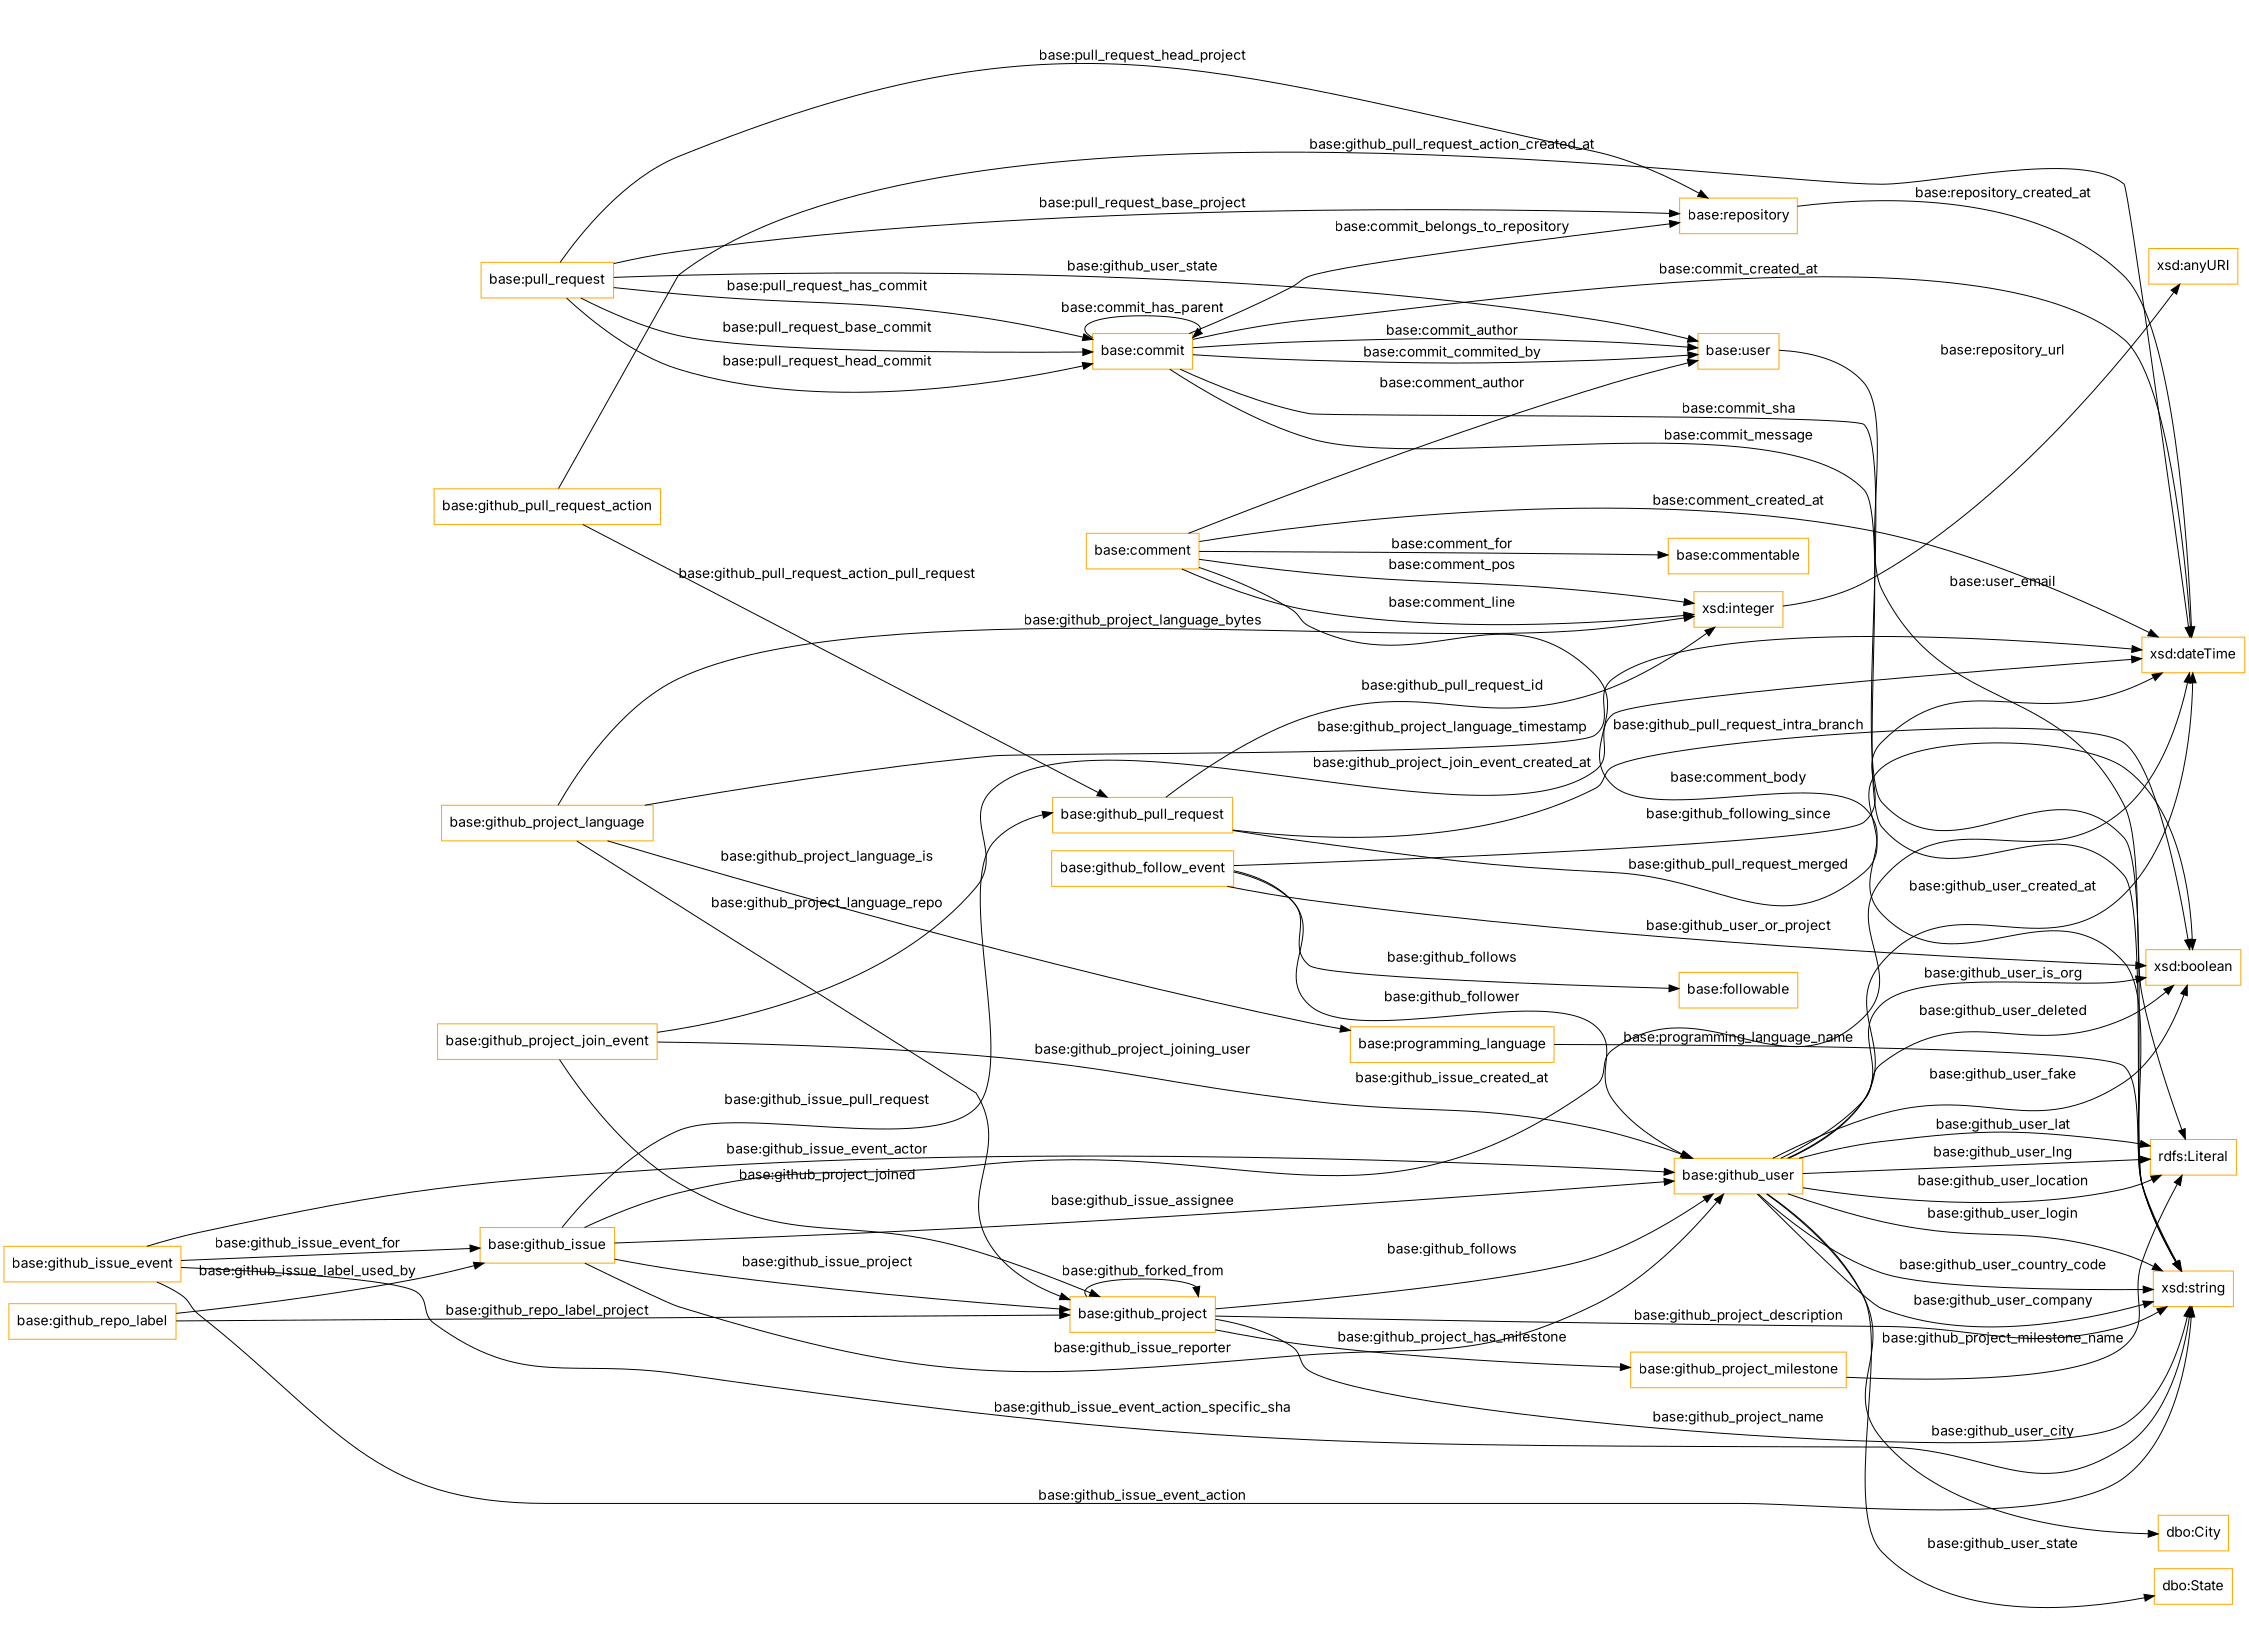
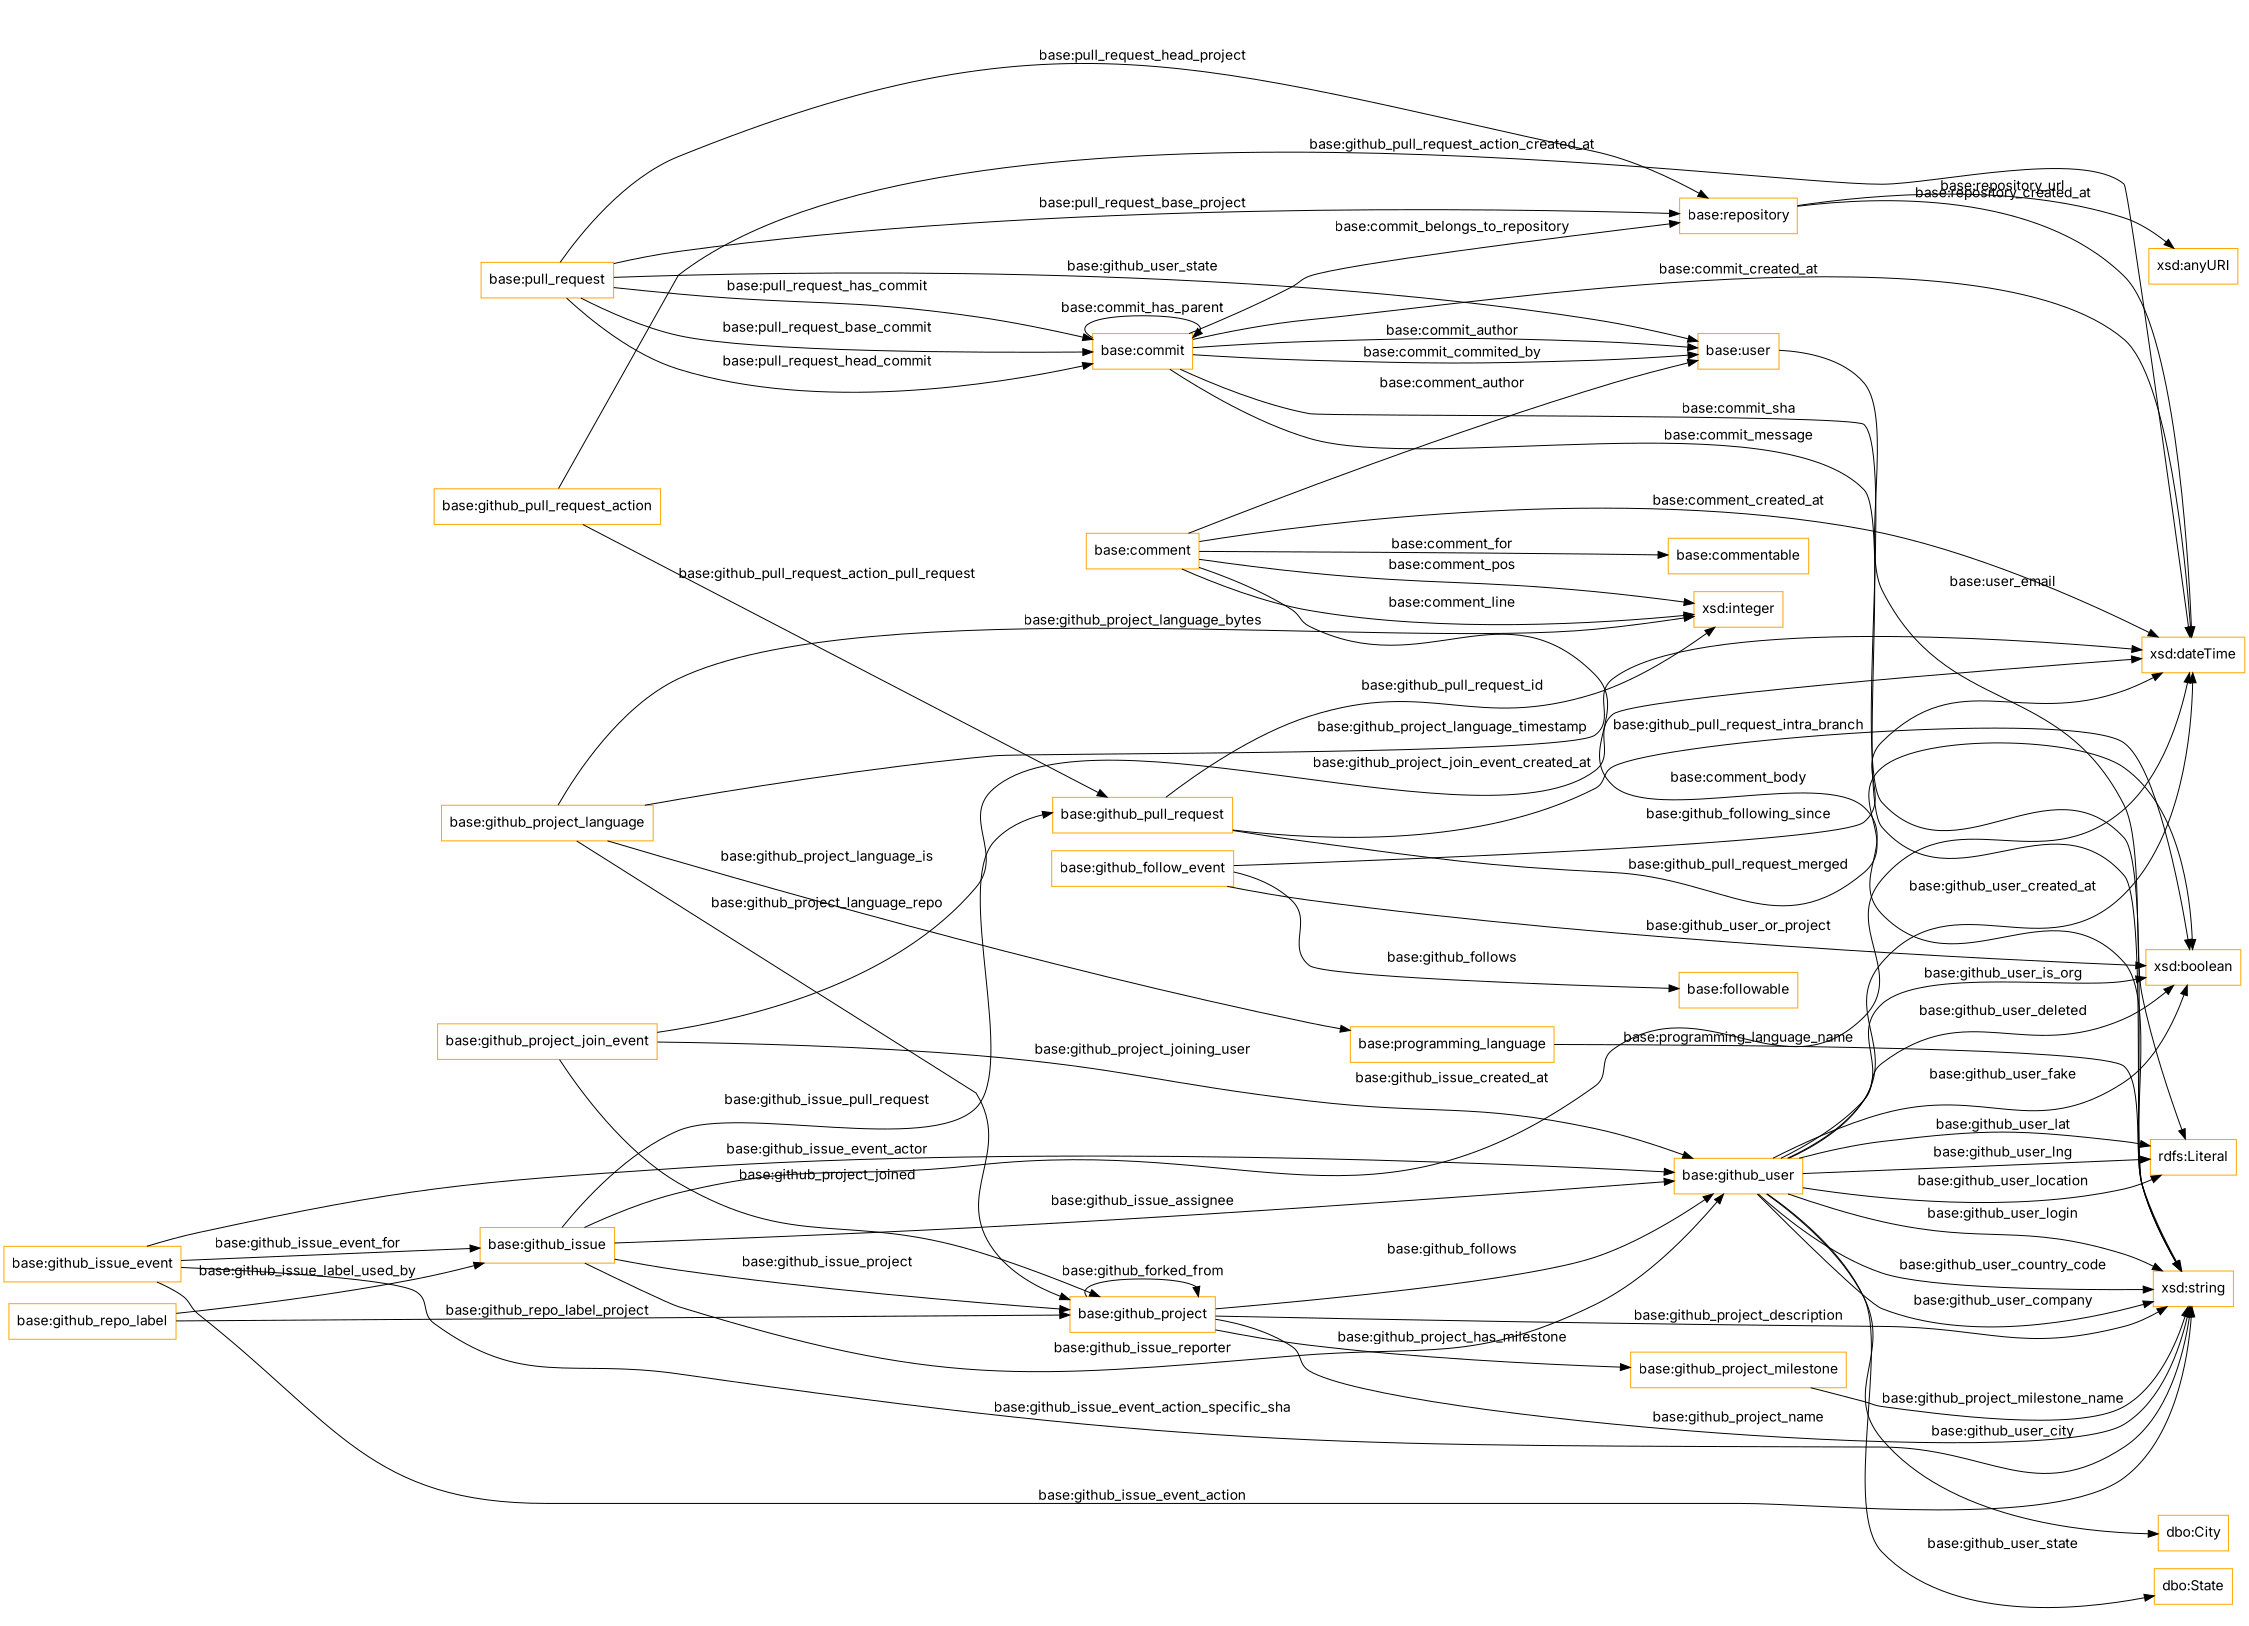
  digraph {
    fontname=Inter
    rankdir=LR
    node [color=orange fontname=Inter shape=rectangle]
    edge [fontname=Inter]
    "base:github_user"
    "xsd:boolean"
    "xsd:dateTime"
    "xsd:string"
    "rdfs:Literal"
    "dbo:City"
    "dbo:State"
    "base:user"
    "base:github_pull_request_action"
    "base:github_pull_request"
    "xsd:integer"
    "base:github_issue"
    "base:github_project"
    "base:github_project_milestone"
    "base:commit"
    "base:repository"
    "xsd:anyURI"
    "base:comment"
    "base:commentable"
    "base:github_repo_label"
    "base:github_follow_event"
    "base:followable"
    "base:github_project_join_event"
    "base:programming_language"
    "base:github_issue_event"
    "base:github_project_language"
    "base:pull_request"
    "base:github_user" -> "xsd:boolean" [label="base:github_user_deleted"]
    "base:github_user" -> "xsd:boolean" [label="base:github_user_fake"]
    "base:github_user" -> "xsd:boolean" [label="base:github_user_is_org"]
    "base:github_user" -> "xsd:dateTime" [label="base:github_user_created_at"]
    "base:github_user" -> "xsd:string" [label="base:github_user_login"]
    "base:github_user" -> "xsd:string" [label="base:github_user_country_code"]
    "base:github_user" -> "xsd:string" [label="base:github_user_company"]
    "base:github_user" -> "rdfs:Literal" [label="base:github_user_lat"]
    "base:github_user" -> "rdfs:Literal" [label="base:github_user_lng"]
    "base:github_user" -> "rdfs:Literal" [label="base:github_user_location"]
    "base:github_user" -> "dbo:City" [label="base:github_user_city"]
    "base:github_user" -> "dbo:State" [label="base:github_user_state"]
    "base:user" -> "rdfs:Literal" [label="base:user_email"]
    "base:github_pull_request_action" -> "xsd:dateTime" [label="base:github_pull_request_action_created_at"]
    "base:github_pull_request_action" -> "base:github_pull_request" [label="base:github_pull_request_action_pull_request"]
    "base:github_pull_request" -> "xsd:boolean" [label="base:github_pull_request_intra_branch"]
    "base:github_pull_request" -> "xsd:boolean" [label="base:github_pull_request_merged"]
    "base:github_pull_request" -> "xsd:integer" [label="base:github_pull_request_id"]
    "base:github_issue" -> "base:github_user" [label="base:github_issue_reporter"]
    "base:github_issue" -> "base:github_user" [label="base:github_issue_assignee"]
    "base:github_issue" -> "xsd:dateTime" [label="base:github_issue_created_at"]
    "base:github_issue" -> "base:github_pull_request" [label="base:github_issue_pull_request"]
    "base:github_issue" -> "base:github_project" [label="base:github_issue_project"]
    "base:github_project" -> "base:github_user" [label="base:github_follows"]
    "base:github_project" -> "xsd:string" [label="base:github_project_name"]
    "base:github_project" -> "xsd:string" [label="base:github_project_description"]
    "base:github_project" -> "base:github_project" [label="base:github_forked_from"]
    "base:github_project" -> "base:github_project_milestone" [label="base:github_project_has_milestone"]
-   "base:github_project_milestone" -> "rdfs:Literal" [label="base:github_project_milestone_name"]
+   "base:github_project_milestone" -> "xsd:string" [label="base:github_project_milestone_name"]
    "base:commit" -> "xsd:dateTime" [label="base:commit_created_at"]
    "base:commit" -> "xsd:string" [label="base:commit_message"]
    "base:commit" -> "xsd:string" [label="base:commit_sha"]
    "base:commit" -> "base:user" [label="base:commit_author"]
    "base:commit" -> "base:user" [label="base:commit_commited_by"]
    "base:commit" -> "base:commit" [label="base:commit_has_parent"]
    "base:commit" -> "base:repository" [label="base:commit_belongs_to_repository"]
    "base:repository" -> "xsd:dateTime" [label="base:repository_created_at"]
-   "xsd:integer" -> "xsd:anyURI" [label="base:repository_url"]
+   "base:repository" -> "xsd:anyURI" [label="base:repository_url"]
    "base:comment" -> "xsd:dateTime" [label="base:comment_created_at"]
    "base:comment" -> "xsd:string" [label="base:comment_body"]
    "base:comment" -> "base:user" [label="base:comment_author"]
    "base:comment" -> "xsd:integer" [label="base:comment_pos"]
    "base:comment" -> "xsd:integer" [label="base:comment_line"]
    "base:comment" -> "base:commentable" [label="base:comment_for"]
    "base:github_repo_label" -> "base:github_issue" [label="base:github_issue_label_used_by"]
    "base:github_repo_label" -> "base:github_project" [label="base:github_repo_label_project"]
-   "base:github_follow_event" -> "base:github_user" [label="base:github_follower"]
    "base:github_follow_event" -> "xsd:boolean" [label="base:github_user_or_project"]
    "base:github_follow_event" -> "xsd:dateTime" [label="base:github_following_since"]
    "base:github_follow_event" -> "base:followable" [label="base:github_follows"]
    "base:github_project_join_event" -> "base:github_user" [label="base:github_project_joining_user"]
    "base:github_project_join_event" -> "xsd:dateTime" [label="base:github_project_join_event_created_at"]
    "base:github_project_join_event" -> "base:github_project" [label="base:github_project_joined"]
    "base:programming_language" -> "xsd:string" [label="base:programming_language_name"]
    "base:github_issue_event" -> "base:github_user" [label="base:github_issue_event_actor"]
    "base:github_issue_event" -> "xsd:string" [label="base:github_issue_event_action_specific_sha"]
    "base:github_issue_event" -> "xsd:string" [label="base:github_issue_event_action"]
    "base:github_issue_event" -> "base:github_issue" [label="base:github_issue_event_for"]
    "base:github_project_language" -> "xsd:dateTime" [label="base:github_project_language_timestamp"]
    "base:github_project_language" -> "xsd:integer" [label="base:github_project_language_bytes"]
    "base:github_project_language" -> "base:github_project" [label="base:github_project_language_repo"]
    "base:github_project_language" -> "base:programming_language" [label="base:github_project_language_is"]
    "base:pull_request" -> "base:user" [label="base:github_user_state"]
    "base:pull_request" -> "base:commit" [label="base:pull_request_head_commit"]
    "base:pull_request" -> "base:commit" [label="base:pull_request_has_commit"]
    "base:pull_request" -> "base:commit" [label="base:pull_request_base_commit"]
    "base:pull_request" -> "base:repository" [label="base:pull_request_base_project"]
    "base:pull_request" -> "base:repository" [label="base:pull_request_head_project"]
  }
